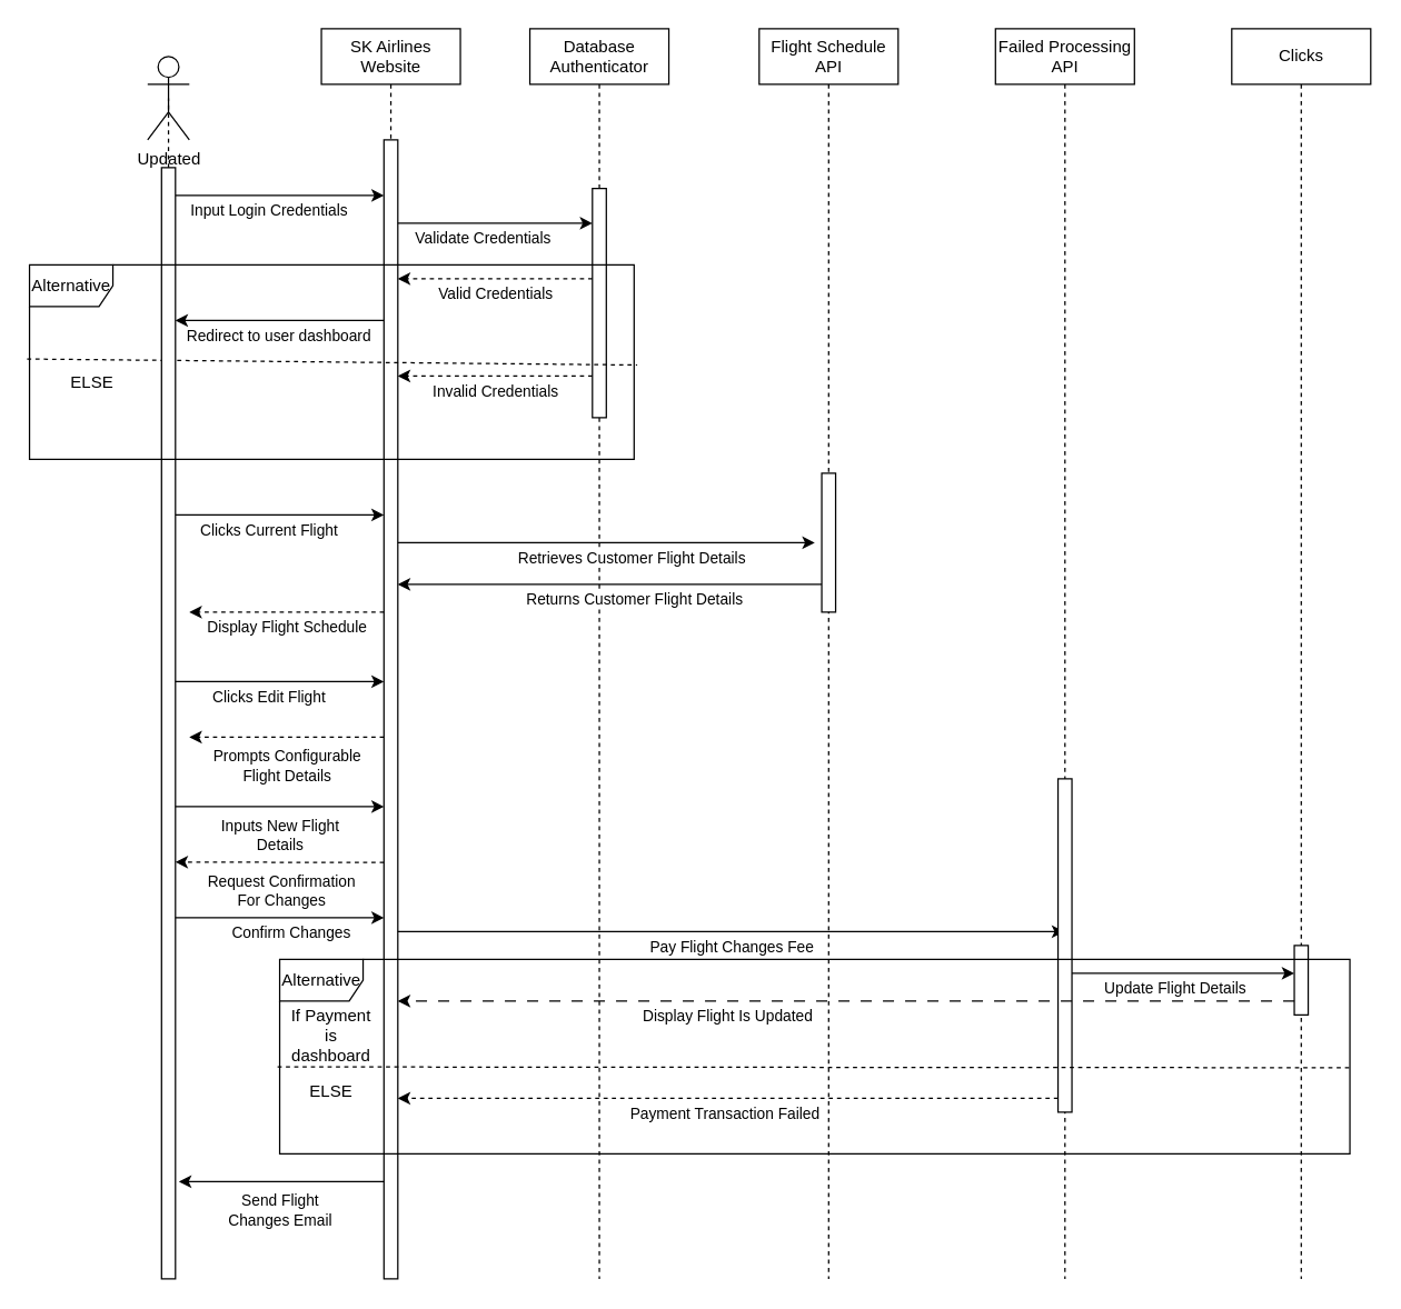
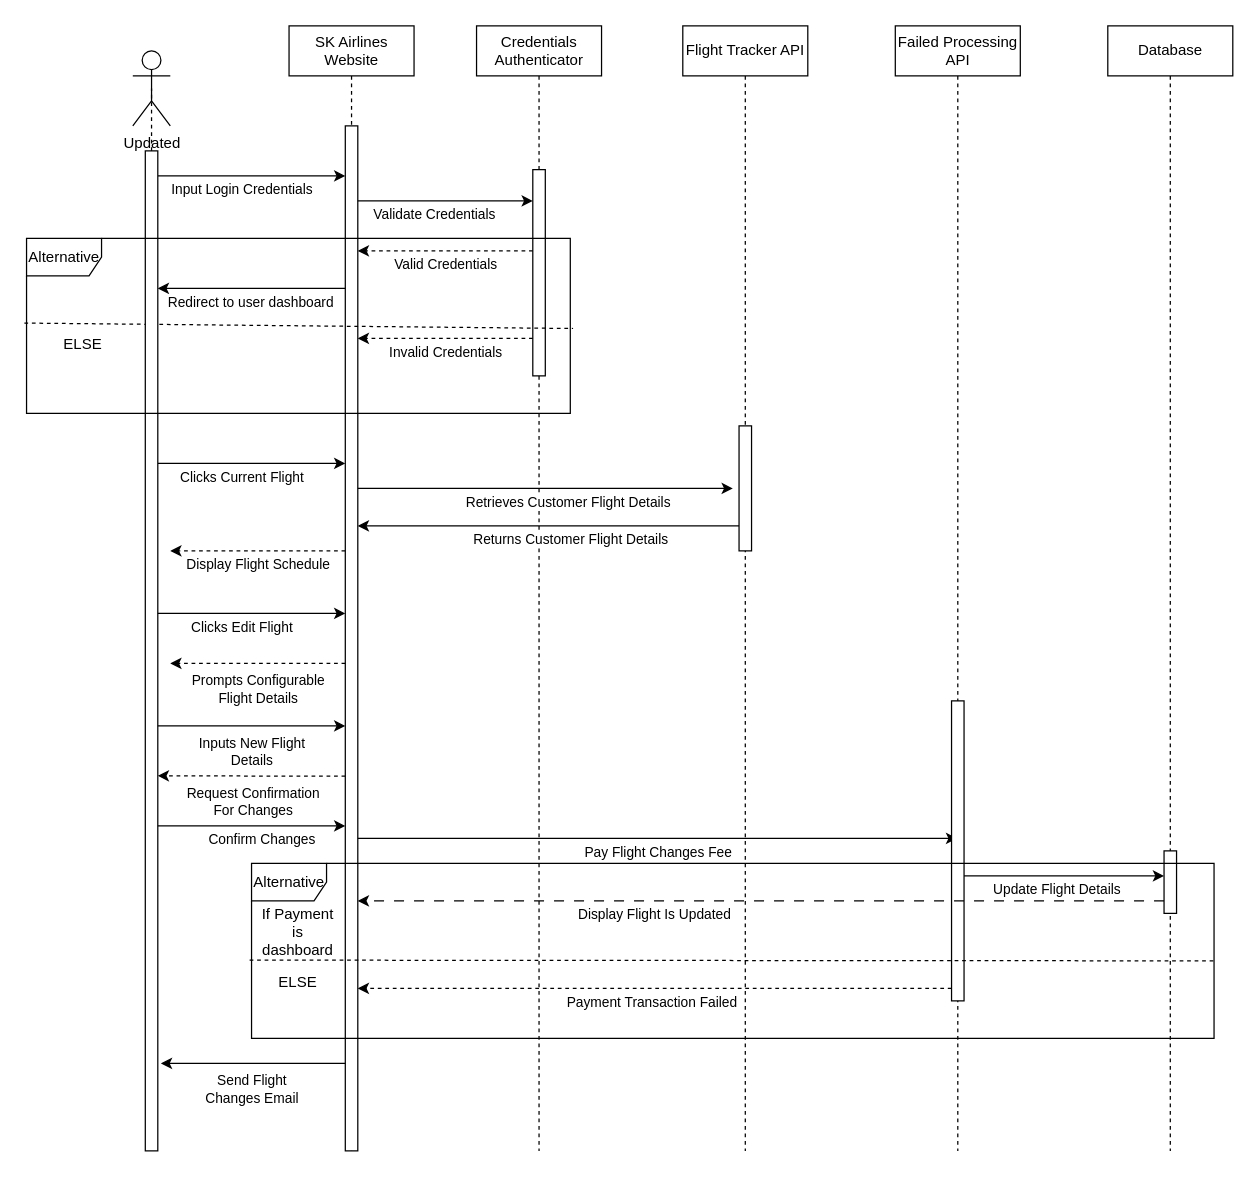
  <mxCell id="0" />
  <mxCell id="1" parent="0" />
  <mxCell id="2" value="" style="endArrow=none;dashed=1;html=1;rounded=0;entryX=0.5;entryY=0.5;entryDx=0;entryDy=0;entryPerimeter=0;" parent="1" source="30" target="3" edge="1"><mxGeometry width="50" height="50" relative="1" as="geometry"><mxPoint x="125.74" y="470" as="sourcePoint" /><mxPoint x="125.74" y="150" as="targetPoint" /></mxGeometry></mxCell>
  <mxCell id="3" value="Updated" style="shape=umlActor;verticalLabelPosition=bottom;verticalAlign=top;html=1;outlineConnect=0;" parent="1" vertex="1"><mxGeometry x="105.74" y="40" width="30" height="60" as="geometry" /></mxCell>
  <mxCell id="4" value="SK Airlines Website" style="shape=umlLifeline;perimeter=lifelinePerimeter;whiteSpace=wrap;html=1;container=0;dropTarget=0;collapsible=0;recursiveResize=0;outlineConnect=0;portConstraint=eastwest;newEdgeStyle={&quot;edgeStyle&quot;:&quot;elbowEdgeStyle&quot;,&quot;elbow&quot;:&quot;vertical&quot;,&quot;curved&quot;:0,&quot;rounded&quot;:0};" parent="1" vertex="1"><mxGeometry x="230.74" y="20" width="100" height="900" as="geometry" /></mxCell>
  <mxCell id="5" value="" style="html=1;points=[];perimeter=orthogonalPerimeter;outlineConnect=0;targetShapes=umlLifeline;portConstraint=eastwest;newEdgeStyle={&quot;edgeStyle&quot;:&quot;elbowEdgeStyle&quot;,&quot;elbow&quot;:&quot;vertical&quot;,&quot;curved&quot;:0,&quot;rounded&quot;:0};" parent="4" vertex="1"><mxGeometry x="45" y="80" width="10" height="820" as="geometry" /></mxCell>
- <mxCell id="6" value="Database Authenticator" style="shape=umlLifeline;perimeter=lifelinePerimeter;whiteSpace=wrap;html=1;container=0;dropTarget=0;collapsible=0;recursiveResize=0;outlineConnect=0;portConstraint=eastwest;newEdgeStyle={&quot;edgeStyle&quot;:&quot;elbowEdgeStyle&quot;,&quot;elbow&quot;:&quot;vertical&quot;,&quot;curved&quot;:0,&quot;rounded&quot;:0};" parent="1" vertex="1"><mxGeometry x="380.74" y="20" width="100" height="900" as="geometry" /></mxCell>
+ <mxCell id="6" value="Credentials Authenticator" style="shape=umlLifeline;perimeter=lifelinePerimeter;whiteSpace=wrap;html=1;container=0;dropTarget=0;collapsible=0;recursiveResize=0;outlineConnect=0;portConstraint=eastwest;newEdgeStyle={&quot;edgeStyle&quot;:&quot;elbowEdgeStyle&quot;,&quot;elbow&quot;:&quot;vertical&quot;,&quot;curved&quot;:0,&quot;rounded&quot;:0};" parent="1" vertex="1"><mxGeometry x="380.74" y="20" width="100" height="900" as="geometry" /></mxCell>
  <mxCell id="7" value="" style="html=1;points=[];perimeter=orthogonalPerimeter;outlineConnect=0;targetShapes=umlLifeline;portConstraint=eastwest;newEdgeStyle={&quot;edgeStyle&quot;:&quot;elbowEdgeStyle&quot;,&quot;elbow&quot;:&quot;vertical&quot;,&quot;curved&quot;:0,&quot;rounded&quot;:0};" parent="6" vertex="1"><mxGeometry x="45" y="115" width="10" height="165" as="geometry" /></mxCell>
- <mxCell id="8" value="Flight Schedule API" style="shape=umlLifeline;perimeter=lifelinePerimeter;whiteSpace=wrap;html=1;container=0;dropTarget=0;collapsible=0;recursiveResize=0;outlineConnect=0;portConstraint=eastwest;newEdgeStyle={&quot;edgeStyle&quot;:&quot;elbowEdgeStyle&quot;,&quot;elbow&quot;:&quot;vertical&quot;,&quot;curved&quot;:0,&quot;rounded&quot;:0};" parent="1" vertex="1"><mxGeometry x="545.74" y="20" width="100" height="900" as="geometry" /></mxCell>
+ <mxCell id="8" value="Flight Tracker API" style="shape=umlLifeline;perimeter=lifelinePerimeter;whiteSpace=wrap;html=1;container=0;dropTarget=0;collapsible=0;recursiveResize=0;outlineConnect=0;portConstraint=eastwest;newEdgeStyle={&quot;edgeStyle&quot;:&quot;elbowEdgeStyle&quot;,&quot;elbow&quot;:&quot;vertical&quot;,&quot;curved&quot;:0,&quot;rounded&quot;:0};" parent="1" vertex="1"><mxGeometry x="545.74" y="20" width="100" height="900" as="geometry" /></mxCell>
  <mxCell id="9" value="" style="html=1;points=[];perimeter=orthogonalPerimeter;outlineConnect=0;targetShapes=umlLifeline;portConstraint=eastwest;newEdgeStyle={&quot;edgeStyle&quot;:&quot;elbowEdgeStyle&quot;,&quot;elbow&quot;:&quot;vertical&quot;,&quot;curved&quot;:0,&quot;rounded&quot;:0};" parent="8" vertex="1"><mxGeometry x="45" y="320" width="10" height="100" as="geometry" /></mxCell>
  <mxCell id="10" value="" style="endArrow=classic;html=1;rounded=0;" parent="1" edge="1"><mxGeometry width="50" height="50" relative="1" as="geometry"><mxPoint x="125.74" y="140" as="sourcePoint" /><mxPoint x="275.74" y="140" as="targetPoint" /></mxGeometry></mxCell>
  <mxCell id="11" value="Input Login Credentials" style="edgeLabel;html=1;align=center;verticalAlign=middle;resizable=0;points=[];" parent="10" vertex="1" connectable="0"><mxGeometry x="0.339" y="-2" relative="1" as="geometry"><mxPoint x="-33" y="8" as="offset" /></mxGeometry></mxCell>
  <mxCell id="12" value="" style="endArrow=classic;html=1;rounded=0;" parent="1" target="7" edge="1"><mxGeometry width="50" height="50" relative="1" as="geometry"><mxPoint x="285.74" y="160" as="sourcePoint" /><mxPoint x="435.74" y="160" as="targetPoint" /></mxGeometry></mxCell>
  <mxCell id="13" value="Validate Credentials" style="edgeLabel;html=1;align=center;verticalAlign=middle;resizable=0;points=[];" parent="12" vertex="1" connectable="0"><mxGeometry x="0.339" y="-2" relative="1" as="geometry"><mxPoint x="-33" y="8" as="offset" /></mxGeometry></mxCell>
  <mxCell id="14" value="" style="endArrow=classic;html=1;rounded=0;dashed=1;" parent="1" edge="1"><mxGeometry width="50" height="50" relative="1" as="geometry"><mxPoint x="425.74" y="200" as="sourcePoint" /><mxPoint x="285.74" y="200" as="targetPoint" /></mxGeometry></mxCell>
  <mxCell id="15" value="Valid Credentials" style="edgeLabel;html=1;align=center;verticalAlign=middle;resizable=0;points=[];" parent="14" vertex="1" connectable="0"><mxGeometry x="0.339" y="-2" relative="1" as="geometry"><mxPoint x="24" y="12" as="offset" /></mxGeometry></mxCell>
  <mxCell id="16" value="" style="endArrow=none;dashed=1;html=1;rounded=0;exitX=-0.004;exitY=0.484;exitDx=0;exitDy=0;exitPerimeter=0;entryX=1.003;entryY=0.597;entryDx=0;entryDy=0;entryPerimeter=0;" parent="1" source="31" edge="1"><mxGeometry width="50" height="50" relative="1" as="geometry"><mxPoint x="85.74" y="257.9" as="sourcePoint" /><mxPoint x="457.96" y="262.1" as="targetPoint" /></mxGeometry></mxCell>
  <mxCell id="17" value="" style="endArrow=classic;html=1;rounded=0;" parent="1" edge="1"><mxGeometry width="50" height="50" relative="1" as="geometry"><mxPoint x="275.74" y="230" as="sourcePoint" /><mxPoint x="125.74" y="230" as="targetPoint" /></mxGeometry></mxCell>
  <mxCell id="18" value="Redirect to user dashboard" style="edgeLabel;html=1;align=center;verticalAlign=middle;resizable=0;points=[];" parent="17" vertex="1" connectable="0"><mxGeometry x="0.339" y="-2" relative="1" as="geometry"><mxPoint x="24" y="12" as="offset" /></mxGeometry></mxCell>
  <mxCell id="19" value="" style="endArrow=classic;html=1;rounded=0;dashed=1;" parent="1" edge="1"><mxGeometry width="50" height="50" relative="1" as="geometry"><mxPoint x="425.74" y="270" as="sourcePoint" /><mxPoint x="285.74" y="270" as="targetPoint" /></mxGeometry></mxCell>
  <mxCell id="20" value="Invalid Credentials" style="edgeLabel;html=1;align=center;verticalAlign=middle;resizable=0;points=[];" parent="19" vertex="1" connectable="0"><mxGeometry x="0.339" y="-2" relative="1" as="geometry"><mxPoint x="24" y="12" as="offset" /></mxGeometry></mxCell>
  <mxCell id="21" value="" style="endArrow=classic;html=1;rounded=0;" parent="1" edge="1"><mxGeometry width="50" height="50" relative="1" as="geometry"><mxPoint x="125.74" y="370" as="sourcePoint" /><mxPoint x="275.74" y="370" as="targetPoint" /></mxGeometry></mxCell>
  <mxCell id="22" value="Clicks Current Flight" style="edgeLabel;html=1;align=center;verticalAlign=middle;resizable=0;points=[];" parent="21" vertex="1" connectable="0"><mxGeometry x="0.339" y="-2" relative="1" as="geometry"><mxPoint x="-33" y="8" as="offset" /></mxGeometry></mxCell>
  <mxCell id="23" value="" style="endArrow=classic;html=1;rounded=0;" parent="1" edge="1"><mxGeometry width="50" height="50" relative="1" as="geometry"><mxPoint x="285.74" y="390" as="sourcePoint" /><mxPoint x="585.74" y="390" as="targetPoint" /></mxGeometry></mxCell>
  <mxCell id="24" value="Retrieves Customer Flight Details" style="edgeLabel;html=1;align=center;verticalAlign=middle;resizable=0;points=[];" parent="23" vertex="1" connectable="0"><mxGeometry x="0.339" y="-2" relative="1" as="geometry"><mxPoint x="-33" y="8" as="offset" /></mxGeometry></mxCell>
  <mxCell id="25" value="" style="endArrow=classic;html=1;rounded=0;" parent="1" edge="1"><mxGeometry width="50" height="50" relative="1" as="geometry"><mxPoint x="590.74" y="420" as="sourcePoint" /><mxPoint x="285.74" y="420" as="targetPoint" /></mxGeometry></mxCell>
  <mxCell id="26" value="Returns Customer Flight Details" style="edgeLabel;html=1;align=center;verticalAlign=middle;resizable=0;points=[];" parent="25" vertex="1" connectable="0"><mxGeometry x="0.339" y="-2" relative="1" as="geometry"><mxPoint x="69" y="12" as="offset" /></mxGeometry></mxCell>
  <mxCell id="27" value="" style="endArrow=classic;html=1;rounded=0;dashed=1;" parent="1" edge="1"><mxGeometry width="50" height="50" relative="1" as="geometry"><mxPoint x="275.74" y="440" as="sourcePoint" /><mxPoint x="135.74" y="440" as="targetPoint" /></mxGeometry></mxCell>
  <mxCell id="28" value="Display Flight Schedule" style="edgeLabel;html=1;align=center;verticalAlign=middle;resizable=0;points=[];" parent="27" vertex="1" connectable="0"><mxGeometry x="0.339" y="-2" relative="1" as="geometry"><mxPoint x="24" y="12" as="offset" /></mxGeometry></mxCell>
  <mxCell id="29" value="" style="endArrow=none;dashed=1;html=1;rounded=0;entryX=0.5;entryY=0.5;entryDx=0;entryDy=0;entryPerimeter=0;" parent="1" target="30" edge="1"><mxGeometry width="50" height="50" relative="1" as="geometry"><mxPoint x="120.74" y="610" as="sourcePoint" /><mxPoint x="125.74" y="70" as="targetPoint" /></mxGeometry></mxCell>
  <mxCell id="30" value="" style="rounded=0;whiteSpace=wrap;html=1;" parent="1" vertex="1"><mxGeometry x="115.74" y="120" width="10" height="800" as="geometry" /></mxCell>
  <mxCell id="31" value="Alternative" style="shape=umlFrame;whiteSpace=wrap;html=1;pointerEvents=0;" parent="1" vertex="1"><mxGeometry x="20.74" y="190" width="435" height="140" as="geometry" /></mxCell>
  <mxCell id="32" value="" style="endArrow=classic;html=1;rounded=0;" parent="1" edge="1"><mxGeometry width="50" height="50" relative="1" as="geometry"><mxPoint x="125.74" y="490" as="sourcePoint" /><mxPoint x="275.74" y="490" as="targetPoint" /></mxGeometry></mxCell>
  <mxCell id="33" value="Clicks Edit Flight" style="edgeLabel;html=1;align=center;verticalAlign=middle;resizable=0;points=[];" parent="32" vertex="1" connectable="0"><mxGeometry x="0.339" y="-2" relative="1" as="geometry"><mxPoint x="-33" y="8" as="offset" /></mxGeometry></mxCell>
- <mxCell id="34" value="Clicks" style="shape=umlLifeline;perimeter=lifelinePerimeter;whiteSpace=wrap;html=1;container=0;dropTarget=0;collapsible=0;recursiveResize=0;outlineConnect=0;portConstraint=eastwest;newEdgeStyle={&quot;edgeStyle&quot;:&quot;elbowEdgeStyle&quot;,&quot;elbow&quot;:&quot;vertical&quot;,&quot;curved&quot;:0,&quot;rounded&quot;:0};" parent="1" vertex="1"><mxGeometry x="885.74" y="20" width="100" height="900" as="geometry" /></mxCell>
+ <mxCell id="34" value="Database" style="shape=umlLifeline;perimeter=lifelinePerimeter;whiteSpace=wrap;html=1;container=0;dropTarget=0;collapsible=0;recursiveResize=0;outlineConnect=0;portConstraint=eastwest;newEdgeStyle={&quot;edgeStyle&quot;:&quot;elbowEdgeStyle&quot;,&quot;elbow&quot;:&quot;vertical&quot;,&quot;curved&quot;:0,&quot;rounded&quot;:0};" parent="1" vertex="1"><mxGeometry x="885.74" y="20" width="100" height="900" as="geometry" /></mxCell>
  <mxCell id="35" value="" style="endArrow=classic;html=1;rounded=0;dashed=1;" parent="1" edge="1"><mxGeometry width="50" height="50" relative="1" as="geometry"><mxPoint x="275.74" y="530" as="sourcePoint" /><mxPoint x="135.74" y="530" as="targetPoint" /></mxGeometry></mxCell>
  <mxCell id="36" value="Prompts Configurable&lt;br&gt;Flight Details" style="edgeLabel;html=1;align=center;verticalAlign=middle;resizable=0;points=[];" parent="35" vertex="1" connectable="0"><mxGeometry x="0.339" y="-2" relative="1" as="geometry"><mxPoint x="24" y="22" as="offset" /></mxGeometry></mxCell>
  <mxCell id="37" value="" style="endArrow=classic;html=1;rounded=0;" parent="1" edge="1"><mxGeometry width="50" height="50" relative="1" as="geometry"><mxPoint x="125.74" y="580" as="sourcePoint" /><mxPoint x="275.74" y="580" as="targetPoint" /></mxGeometry></mxCell>
  <mxCell id="38" value="Inputs New Flight&lt;br&gt;Details" style="edgeLabel;html=1;align=center;verticalAlign=middle;resizable=0;points=[];" parent="37" vertex="1" connectable="0"><mxGeometry x="0.339" y="-2" relative="1" as="geometry"><mxPoint x="-25" y="18" as="offset" /></mxGeometry></mxCell>
  <mxCell id="39" value="" style="endArrow=classic;html=1;rounded=0;" parent="1" edge="1"><mxGeometry width="50" height="50" relative="1" as="geometry"><mxPoint x="285.74" y="670" as="sourcePoint" /><mxPoint x="765.24" y="670" as="targetPoint" /></mxGeometry></mxCell>
  <mxCell id="40" value="Pay Flight Changes Fee" style="edgeLabel;html=1;align=center;verticalAlign=middle;resizable=0;points=[];" parent="39" vertex="1" connectable="0"><mxGeometry x="0.339" y="-2" relative="1" as="geometry"><mxPoint x="-81" y="8" as="offset" /></mxGeometry></mxCell>
  <mxCell id="41" value="Failed Processing API" style="shape=umlLifeline;perimeter=lifelinePerimeter;whiteSpace=wrap;html=1;container=0;dropTarget=0;collapsible=0;recursiveResize=0;outlineConnect=0;portConstraint=eastwest;newEdgeStyle={&quot;edgeStyle&quot;:&quot;elbowEdgeStyle&quot;,&quot;elbow&quot;:&quot;vertical&quot;,&quot;curved&quot;:0,&quot;rounded&quot;:0};" parent="1" vertex="1"><mxGeometry x="715.74" y="20" width="100" height="900" as="geometry" /></mxCell>
  <mxCell id="42" value="" style="html=1;points=[];perimeter=orthogonalPerimeter;outlineConnect=0;targetShapes=umlLifeline;portConstraint=eastwest;newEdgeStyle={&quot;edgeStyle&quot;:&quot;elbowEdgeStyle&quot;,&quot;elbow&quot;:&quot;vertical&quot;,&quot;curved&quot;:0,&quot;rounded&quot;:0};" parent="41" vertex="1"><mxGeometry x="45" y="540" width="10" height="240" as="geometry" /></mxCell>
  <mxCell id="43" value="" style="html=1;points=[];perimeter=orthogonalPerimeter;outlineConnect=0;targetShapes=umlLifeline;portConstraint=eastwest;newEdgeStyle={&quot;edgeStyle&quot;:&quot;elbowEdgeStyle&quot;,&quot;elbow&quot;:&quot;vertical&quot;,&quot;curved&quot;:0,&quot;rounded&quot;:0};" parent="1" vertex="1"><mxGeometry x="930.74" y="680" width="10" height="50" as="geometry" /></mxCell>
  <mxCell id="44" value="" style="endArrow=classic;html=1;rounded=0;" parent="1" source="5" edge="1"><mxGeometry width="50" height="50" relative="1" as="geometry"><mxPoint x="268.24" y="850" as="sourcePoint" /><mxPoint x="128.24" y="850" as="targetPoint" /></mxGeometry></mxCell>
  <mxCell id="45" value="Send Flight&lt;br&gt;Changes Email" style="edgeLabel;html=1;align=center;verticalAlign=middle;resizable=0;points=[];" parent="44" vertex="1" connectable="0"><mxGeometry x="0.339" y="-2" relative="1" as="geometry"><mxPoint x="24" y="22" as="offset" /></mxGeometry></mxCell>
  <mxCell id="46" value="Alternative" style="shape=umlFrame;whiteSpace=wrap;html=1;pointerEvents=0;" parent="1" vertex="1"><mxGeometry x="200.74" y="690" width="770" height="140" as="geometry" /></mxCell>
  <mxCell id="47" value="" style="endArrow=classic;html=1;rounded=0;" parent="1" edge="1"><mxGeometry width="50" height="50" relative="1" as="geometry"><mxPoint x="770.74" y="700" as="sourcePoint" /><mxPoint x="930.74" y="700" as="targetPoint" /></mxGeometry></mxCell>
  <mxCell id="48" value="Update Flight Details" style="edgeLabel;html=1;align=center;verticalAlign=middle;resizable=0;points=[];" parent="47" vertex="1" connectable="0"><mxGeometry x="0.339" y="-2" relative="1" as="geometry"><mxPoint x="-33" y="8" as="offset" /></mxGeometry></mxCell>
  <mxCell id="49" value="" style="endArrow=none;dashed=1;html=1;rounded=0;exitX=-0.002;exitY=0.553;exitDx=0;exitDy=0;exitPerimeter=0;entryX=1;entryY=0.557;entryDx=0;entryDy=0;entryPerimeter=0;" parent="1" source="46" target="46" edge="1"><mxGeometry width="50" height="50" relative="1" as="geometry"><mxPoint x="443.52" y="710" as="sourcePoint" /><mxPoint x="815.74" y="714.2" as="targetPoint" /></mxGeometry></mxCell>
  <mxCell id="50" value="" style="endArrow=classic;html=1;rounded=0;dashed=1;dashPattern=8 8;" parent="1" edge="1"><mxGeometry width="50" height="50" relative="1" as="geometry"><mxPoint x="930.74" y="720" as="sourcePoint" /><mxPoint x="285.74" y="720" as="targetPoint" /></mxGeometry></mxCell>
  <mxCell id="51" value="Display Flight Is Updated" style="edgeLabel;html=1;align=center;verticalAlign=middle;resizable=0;points=[];" parent="50" vertex="1" connectable="0"><mxGeometry x="0.339" y="-2" relative="1" as="geometry"><mxPoint x="24" y="12" as="offset" /></mxGeometry></mxCell>
  <mxCell id="52" value="If Payment&lt;br&gt;is dashboard" style="text;html=1;strokeColor=none;fillColor=none;align=center;verticalAlign=middle;whiteSpace=wrap;rounded=0;" parent="1" vertex="1"><mxGeometry x="208.24" y="730" width="60" height="30" as="geometry" /></mxCell>
  <mxCell id="53" value="ELSE" style="text;html=1;strokeColor=none;fillColor=none;align=center;verticalAlign=middle;whiteSpace=wrap;rounded=0;" parent="1" vertex="1"><mxGeometry x="208.24" y="770" width="60" height="30" as="geometry" /></mxCell>
  <mxCell id="54" value="" style="endArrow=classic;html=1;rounded=0;dashed=1;" parent="1" edge="1"><mxGeometry width="50" height="50" relative="1" as="geometry"><mxPoint x="760.74" y="790" as="sourcePoint" /><mxPoint x="285.74" y="790" as="targetPoint" /></mxGeometry></mxCell>
  <mxCell id="55" value="Payment Transaction Failed" style="edgeLabel;html=1;align=center;verticalAlign=middle;resizable=0;points=[];" parent="54" vertex="1" connectable="0"><mxGeometry x="0.339" y="-2" relative="1" as="geometry"><mxPoint x="78" y="12" as="offset" /></mxGeometry></mxCell>
  <mxCell id="56" value="ELSE" style="text;html=1;strokeColor=none;fillColor=none;align=center;verticalAlign=middle;whiteSpace=wrap;rounded=0;" parent="1" vertex="1"><mxGeometry x="20.74" y="260" width="90" height="30" as="geometry" /></mxCell>
  <mxCell id="57" value="" style="endArrow=classic;html=1;rounded=0;entryX=1.5;entryY=0.718;entryDx=0;entryDy=0;entryPerimeter=0;dashed=1;" parent="1" edge="1"><mxGeometry width="50" height="50" relative="1" as="geometry"><mxPoint x="275.74" y="620.22" as="sourcePoint" /><mxPoint x="125.74" y="620" as="targetPoint" /></mxGeometry></mxCell>
  <mxCell id="58" value="Request Confirmation&lt;br&gt;For Changes" style="edgeLabel;html=1;align=center;verticalAlign=middle;resizable=0;points=[];" parent="57" vertex="1" connectable="0"><mxGeometry x="0.339" y="-2" relative="1" as="geometry"><mxPoint x="26" y="22" as="offset" /></mxGeometry></mxCell>
  <mxCell id="59" value="" style="endArrow=classic;html=1;rounded=0;" parent="1" edge="1"><mxGeometry width="50" height="50" relative="1" as="geometry"><mxPoint x="125.74" y="660" as="sourcePoint" /><mxPoint x="275.74" y="660" as="targetPoint" /></mxGeometry></mxCell>
  <mxCell id="60" value="Confirm Changes" style="edgeLabel;html=1;align=center;verticalAlign=middle;resizable=0;points=[];" parent="59" vertex="1" connectable="0"><mxGeometry x="0.339" y="-2" relative="1" as="geometry"><mxPoint x="-17" y="8" as="offset" /></mxGeometry></mxCell>
